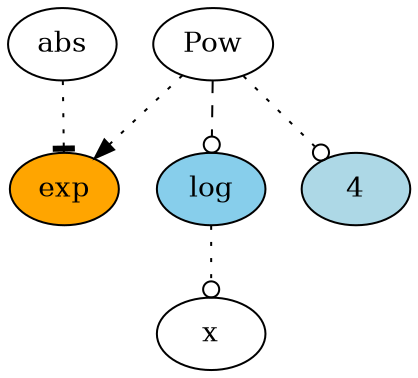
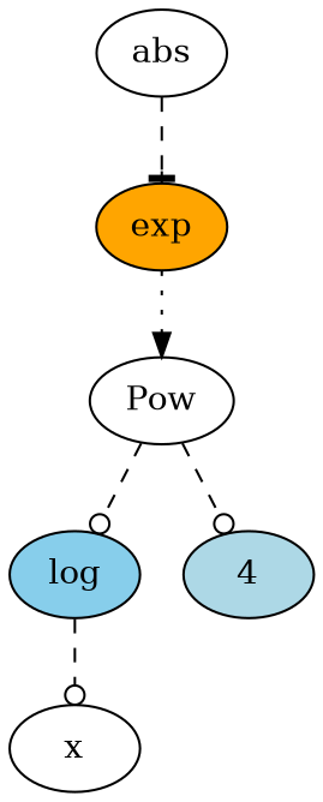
  digraph {
    ordering=out
    rankdir=TD
    node [color=black fillcolor=white shape=ellipse style=filled]
    edge [arrowhead=odot style=dashed]
    n1 [label=abs]
    n2 [fillcolor=orange label=exp]
    n3 [label=Pow]
    n4 [fillcolor=skyblue label=log]
    n5 [fillcolor=lightblue label=4]
    n6 [label=x]
-   n1 -> n2 [arrowhead=tee style=dotted]
-   n3 -> n2 [arrowhead=normal style=dotted]
+   n1 -> n2 [arrowhead=tee]
+   n2 -> n3 [arrowhead=normal style=dotted]
    n3 -> n4
-   n3 -> n5 [style=dotted]
-   n4 -> n6 [style=dotted]
+   n3 -> n5
+   n4 -> n6
  }
